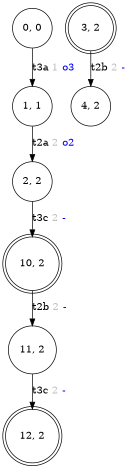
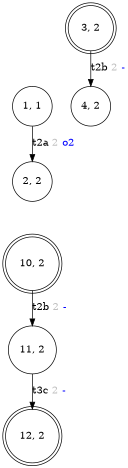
  digraph {
    node [shape=circle]
-   "0, 0"
    "1, 1"
    "2, 2"
    "10, 2" [shape=doublecircle]
    "3, 2" [shape=doublecircle]
    "4, 2"
    "11, 2"
    "12, 2" [shape=doublecircle]
-   "0, 0" -> "1, 1" [label=<t3a <FONT COLOR="grey">1</FONT> <FONT COLOR="blue">o3</FONT>>]
    "1, 1" -> "2, 2" [label=<t2a <FONT COLOR="grey">2</FONT> <FONT COLOR="blue">o2</FONT>>]
-   "2, 2" -> "10, 2" [label=<t3c <FONT COLOR="grey">2</FONT> <FONT COLOR="blue">-</FONT>>]
    "10, 2" -> "11, 2" [label=<t2b <FONT COLOR="grey">2</FONT> <FONT COLOR="blue">-</FONT>>]
    "3, 2" -> "4, 2" [label=<t2b <FONT COLOR="grey">2</FONT> <FONT COLOR="blue">-</FONT>>]
    "11, 2" -> "12, 2" [label=<t3c <FONT COLOR="grey">2</FONT> <FONT COLOR="blue">-</FONT>>]
  }
